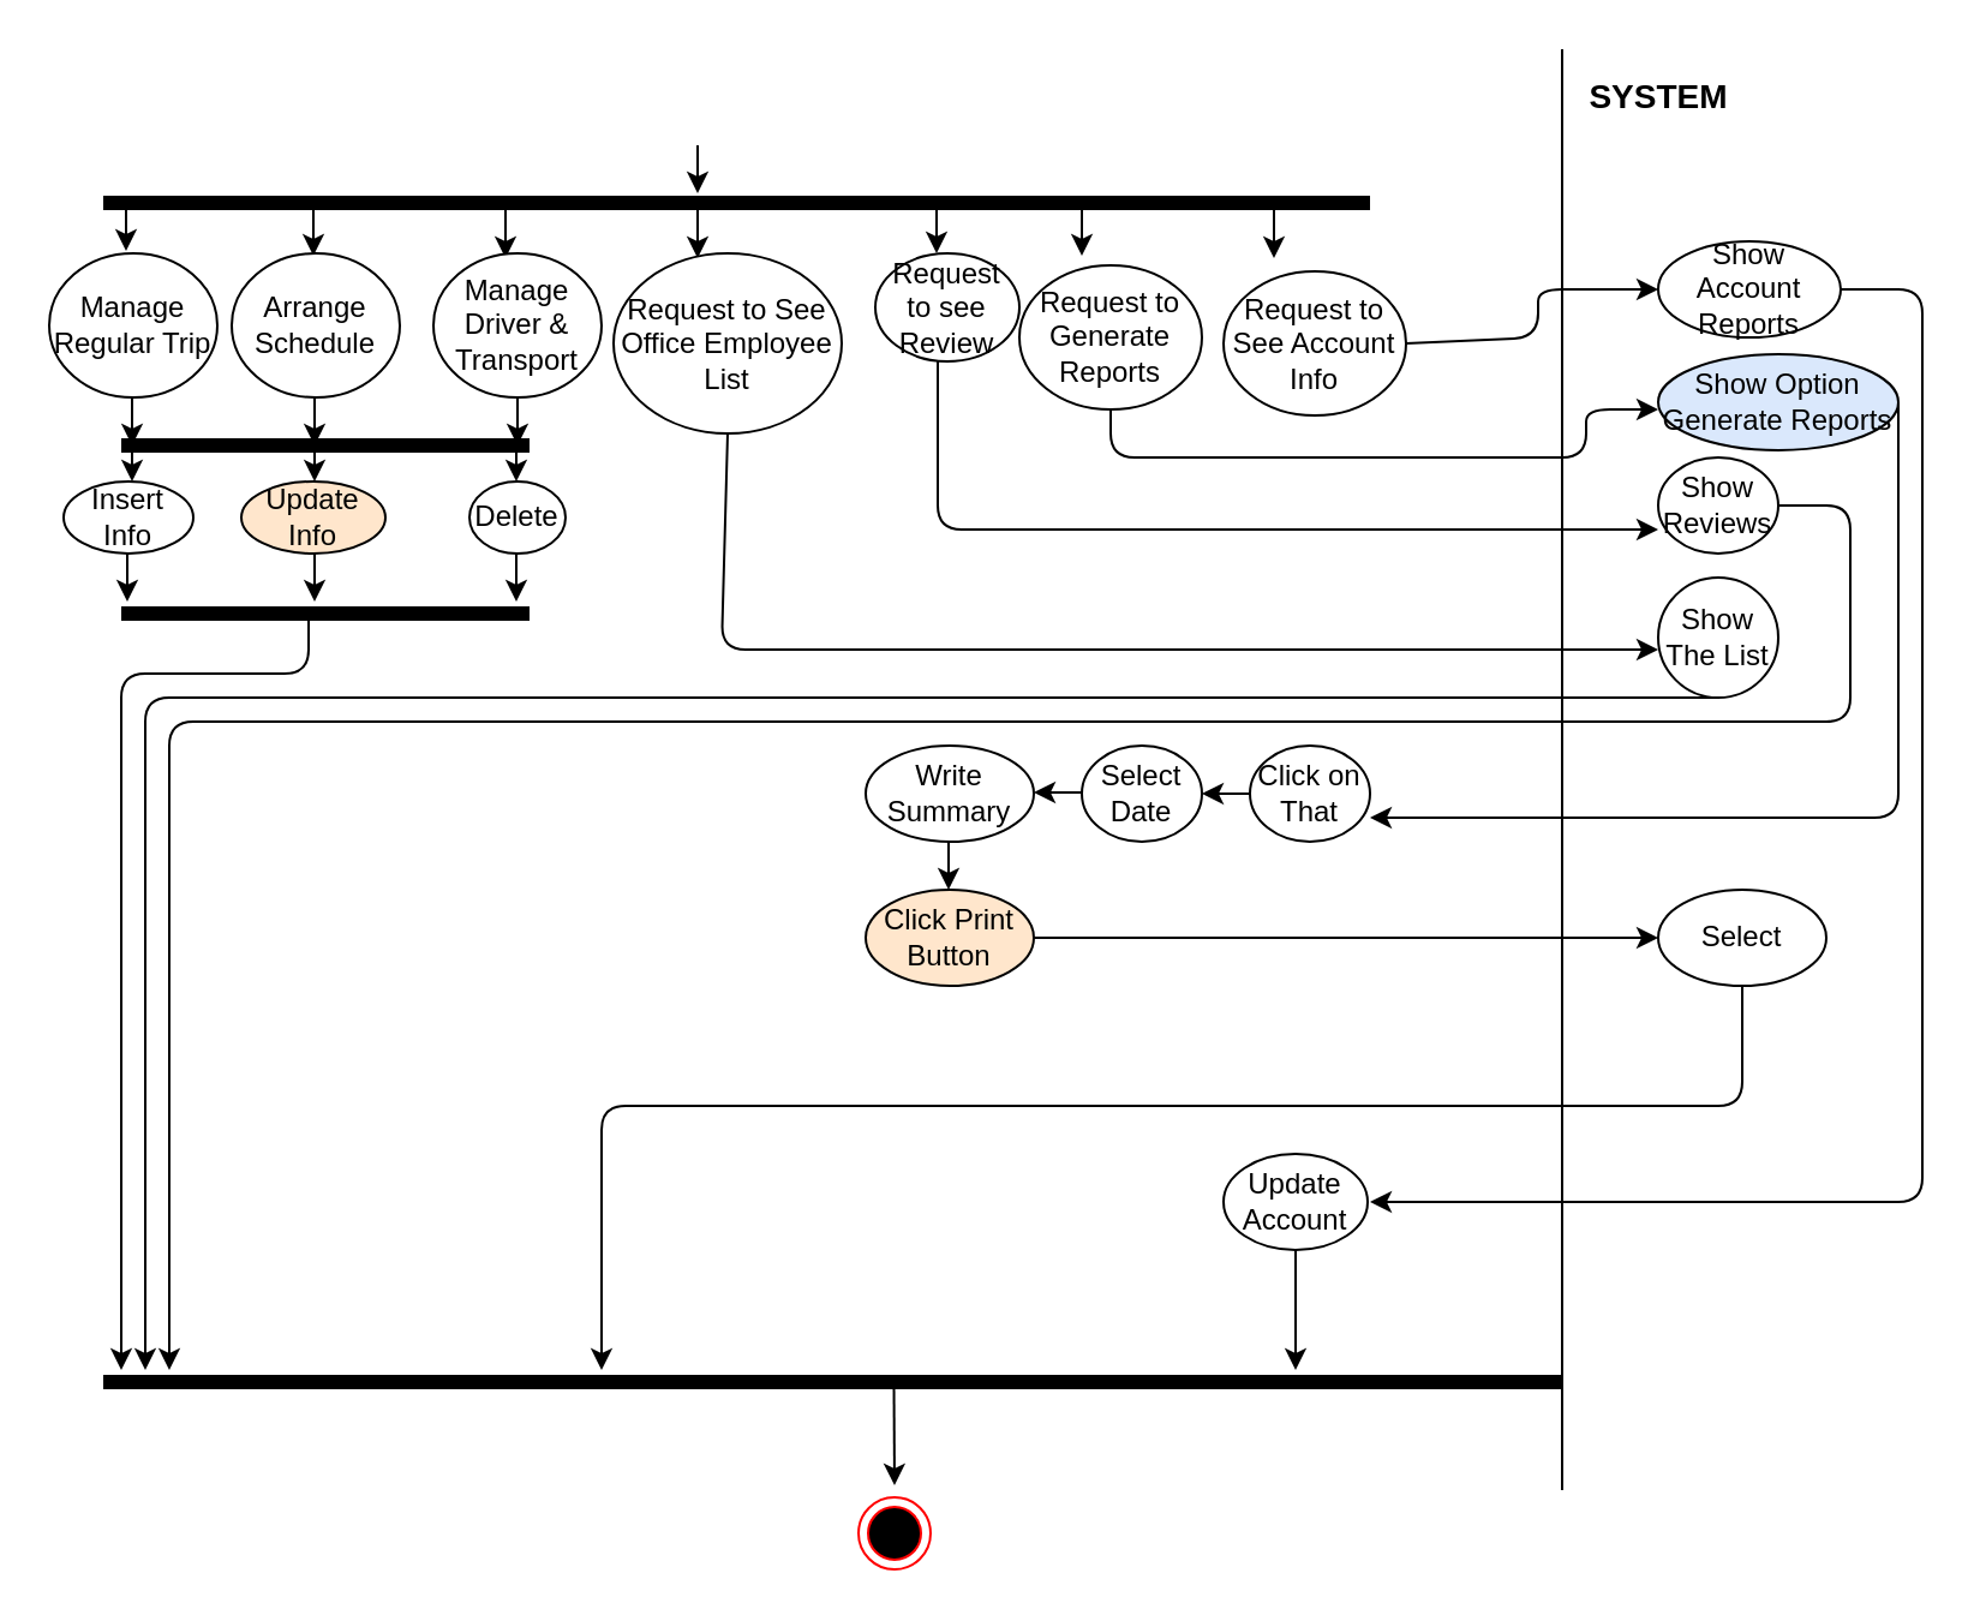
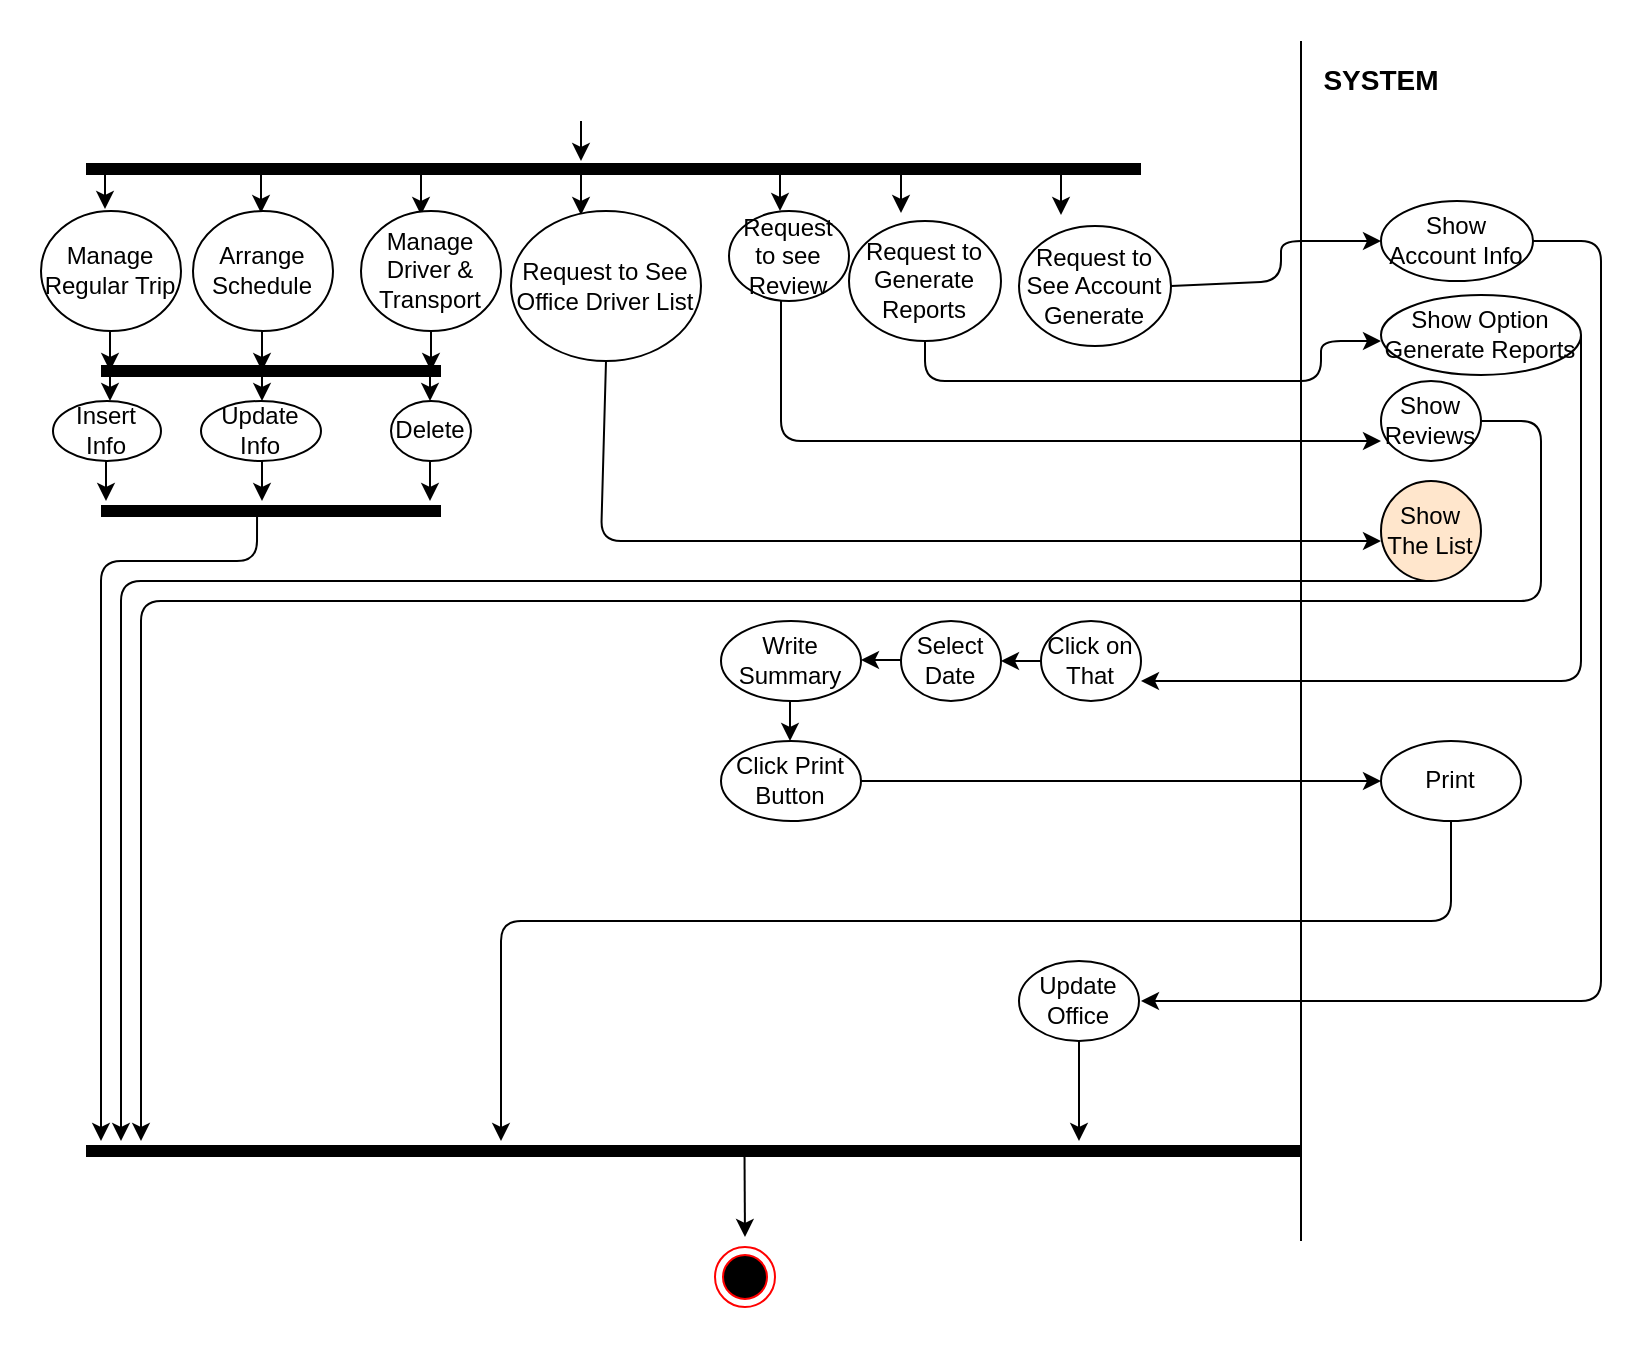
  <mxCell id="0" />
  <mxCell id="1" parent="0" />
  <mxCell id="2" value="&lt;b&gt;&lt;font style=&quot;font-size: 14px&quot;&gt;SYSTEM&lt;/font&gt;&lt;/b&gt;" style="text;html=1;align=center;verticalAlign=middle;resizable=0;points=[];autosize=1;strokeColor=none;" vertex="1" parent="1"><mxGeometry x="655" y="30" width="70" height="20" as="geometry" /></mxCell>
  <mxCell id="3" value="" style="shape=line;html=1;strokeWidth=6;" vertex="1" parent="1"><mxGeometry x="42.5" y="570" width="607.5" height="10" as="geometry" /></mxCell>
  <mxCell id="4" value="" style="endArrow=classic;html=1;" edge="1" parent="1"><mxGeometry width="50" height="50" relative="1" as="geometry"><mxPoint x="290" y="60" as="sourcePoint" /><mxPoint x="290" y="80" as="targetPoint" /></mxGeometry></mxCell>
  <mxCell id="5" value="" style="endArrow=classic;html=1;" edge="1" parent="1"><mxGeometry width="50" height="50" relative="1" as="geometry"><mxPoint x="52" y="84" as="sourcePoint" /><mxPoint x="52" y="104" as="targetPoint" /></mxGeometry></mxCell>
  <mxCell id="6" value="" style="endArrow=classic;html=1;" edge="1" parent="1"><mxGeometry width="50" height="50" relative="1" as="geometry"><mxPoint x="130" y="86" as="sourcePoint" /><mxPoint x="130" y="106" as="targetPoint" /></mxGeometry></mxCell>
  <mxCell id="7" value="" style="endArrow=classic;html=1;" edge="1" parent="1"><mxGeometry width="50" height="50" relative="1" as="geometry"><mxPoint x="210" y="87" as="sourcePoint" /><mxPoint x="210" y="107" as="targetPoint" /></mxGeometry></mxCell>
  <mxCell id="8" value="" style="endArrow=classic;html=1;" edge="1" parent="1"><mxGeometry width="50" height="50" relative="1" as="geometry"><mxPoint x="290" y="87" as="sourcePoint" /><mxPoint x="290" y="107" as="targetPoint" /></mxGeometry></mxCell>
  <mxCell id="9" value="" style="endArrow=classic;html=1;" edge="1" parent="1"><mxGeometry width="50" height="50" relative="1" as="geometry"><mxPoint x="389.5" y="85" as="sourcePoint" /><mxPoint x="389.5" y="105" as="targetPoint" /></mxGeometry></mxCell>
  <mxCell id="10" value="" style="endArrow=classic;html=1;" edge="1" parent="1"><mxGeometry width="50" height="50" relative="1" as="geometry"><mxPoint x="450" y="86" as="sourcePoint" /><mxPoint x="450" y="106" as="targetPoint" /></mxGeometry></mxCell>
  <mxCell id="11" value="" style="endArrow=classic;html=1;" edge="1" parent="1"><mxGeometry width="50" height="50" relative="1" as="geometry"><mxPoint x="530" y="87" as="sourcePoint" /><mxPoint x="530" y="107" as="targetPoint" /></mxGeometry></mxCell>
  <mxCell id="12" value="Manage Regular Trip" style="ellipse;whiteSpace=wrap;html=1;strokeColor=#000000;" vertex="1" parent="1"><mxGeometry x="20" y="105" width="70" height="60" as="geometry" /></mxCell>
  <mxCell id="13" value="Arrange Schedule" style="ellipse;whiteSpace=wrap;html=1;strokeColor=#000000;" vertex="1" parent="1"><mxGeometry x="96" y="105" width="70" height="60" as="geometry" /></mxCell>
  <mxCell id="14" value="Manage Driver &amp;amp; Transport" style="ellipse;whiteSpace=wrap;html=1;strokeColor=#000000;" vertex="1" parent="1"><mxGeometry x="180" y="105" width="70" height="60" as="geometry" /></mxCell>
- <mxCell id="15" value="Request to See Office Employee List" style="ellipse;whiteSpace=wrap;html=1;strokeColor=#000000;" vertex="1" parent="1"><mxGeometry x="255" y="105" width="95" height="75" as="geometry" /></mxCell>
+ <mxCell id="15" value="Request to See Office Driver List" style="ellipse;whiteSpace=wrap;html=1;strokeColor=#000000;" vertex="1" parent="1"><mxGeometry x="255" y="105" width="95" height="75" as="geometry" /></mxCell>
  <mxCell id="16" value="" style="endArrow=classic;html=1;" edge="1" parent="1"><mxGeometry width="50" height="50" relative="1" as="geometry"><mxPoint x="215" y="165" as="sourcePoint" /><mxPoint x="215" y="185" as="targetPoint" /></mxGeometry></mxCell>
  <mxCell id="17" value="" style="endArrow=classic;html=1;" edge="1" parent="1"><mxGeometry width="50" height="50" relative="1" as="geometry"><mxPoint x="130.5" y="165" as="sourcePoint" /><mxPoint x="130.5" y="185" as="targetPoint" /></mxGeometry></mxCell>
  <mxCell id="18" value="" style="endArrow=classic;html=1;" edge="1" parent="1"><mxGeometry width="50" height="50" relative="1" as="geometry"><mxPoint x="54.5" y="165" as="sourcePoint" /><mxPoint x="54.5" y="185" as="targetPoint" /></mxGeometry></mxCell>
  <mxCell id="19" value="" style="shape=line;html=1;strokeWidth=6;" vertex="1" parent="1"><mxGeometry x="50" y="180" width="170" height="10" as="geometry" /></mxCell>
  <mxCell id="20" value="" style="endArrow=classic;html=1;" edge="1" parent="1"><mxGeometry width="50" height="50" relative="1" as="geometry"><mxPoint x="214.5" y="180" as="sourcePoint" /><mxPoint x="214.5" y="200" as="targetPoint" /></mxGeometry></mxCell>
  <mxCell id="21" value="" style="endArrow=classic;html=1;" edge="1" parent="1"><mxGeometry width="50" height="50" relative="1" as="geometry"><mxPoint x="130.5" y="180" as="sourcePoint" /><mxPoint x="130.5" y="200" as="targetPoint" /></mxGeometry></mxCell>
  <mxCell id="22" value="" style="endArrow=classic;html=1;" edge="1" parent="1"><mxGeometry width="50" height="50" relative="1" as="geometry"><mxPoint x="54.5" y="180" as="sourcePoint" /><mxPoint x="54.5" y="200" as="targetPoint" /></mxGeometry></mxCell>
  <mxCell id="23" value="Insert Info" style="ellipse;whiteSpace=wrap;html=1;strokeColor=#000000;" vertex="1" parent="1"><mxGeometry x="26" y="200" width="54" height="30" as="geometry" /></mxCell>
- <mxCell id="24" value="Update Info" style="ellipse;whiteSpace=wrap;html=1;strokeColor=#000000;fillColor=#ffe6cc;" vertex="1" parent="1"><mxGeometry x="100" y="200" width="60" height="30" as="geometry" /></mxCell>
+ <mxCell id="24" value="Update Info" style="ellipse;whiteSpace=wrap;html=1;strokeColor=#000000;" vertex="1" parent="1"><mxGeometry x="100" y="200" width="60" height="30" as="geometry" /></mxCell>
  <mxCell id="25" value="Delete" style="ellipse;whiteSpace=wrap;html=1;strokeColor=#000000;" vertex="1" parent="1"><mxGeometry x="195" y="200" width="40" height="30" as="geometry" /></mxCell>
  <mxCell id="26" value="" style="endArrow=classic;html=1;" edge="1" parent="1"><mxGeometry width="50" height="50" relative="1" as="geometry"><mxPoint x="214.5" y="230" as="sourcePoint" /><mxPoint x="214.5" y="250" as="targetPoint" /></mxGeometry></mxCell>
  <mxCell id="27" value="" style="endArrow=classic;html=1;" edge="1" parent="1"><mxGeometry width="50" height="50" relative="1" as="geometry"><mxPoint x="130.5" y="230" as="sourcePoint" /><mxPoint x="130.5" y="250" as="targetPoint" /></mxGeometry></mxCell>
  <mxCell id="28" value="" style="endArrow=classic;html=1;" edge="1" parent="1"><mxGeometry width="50" height="50" relative="1" as="geometry"><mxPoint x="52.5" y="230" as="sourcePoint" /><mxPoint x="52.5" y="250" as="targetPoint" /></mxGeometry></mxCell>
  <mxCell id="29" value="" style="shape=line;html=1;strokeWidth=6;" vertex="1" parent="1"><mxGeometry x="50" y="250" width="170" height="10" as="geometry" /></mxCell>
  <mxCell id="30" value="" style="endArrow=classic;html=1;exitX=0.459;exitY=0.34;exitDx=0;exitDy=0;exitPerimeter=0;" edge="1" parent="1" source="29"><mxGeometry width="50" height="50" relative="1" as="geometry"><mxPoint x="280" y="330" as="sourcePoint" /><mxPoint x="50" y="570" as="targetPoint" /><Array as="points"><mxPoint x="128" y="280" /><mxPoint x="50" y="280" /></Array></mxGeometry></mxCell>
  <mxCell id="31" value="" style="endArrow=classic;html=1;exitX=0.5;exitY=1;exitDx=0;exitDy=0;" edge="1" parent="1" source="15"><mxGeometry width="50" height="50" relative="1" as="geometry"><mxPoint x="280" y="40" as="sourcePoint" /><mxPoint x="690" y="270" as="targetPoint" /><Array as="points"><mxPoint x="300" y="270" /></Array></mxGeometry></mxCell>
- <mxCell id="32" value="Show The List" style="ellipse;whiteSpace=wrap;html=1;strokeColor=#000000;" vertex="1" parent="1"><mxGeometry x="690" y="240" width="50" height="50" as="geometry" /></mxCell>
+ <mxCell id="32" value="Show The List" style="ellipse;whiteSpace=wrap;html=1;strokeColor=#000000;fillColor=#ffe6cc;" vertex="1" parent="1"><mxGeometry x="690" y="240" width="50" height="50" as="geometry" /></mxCell>
  <mxCell id="33" value="" style="endArrow=classic;html=1;exitX=0.5;exitY=1;exitDx=0;exitDy=0;" edge="1" parent="1" source="32"><mxGeometry width="50" height="50" relative="1" as="geometry"><mxPoint x="280" y="340" as="sourcePoint" /><mxPoint x="60" y="570" as="targetPoint" /><Array as="points"><mxPoint x="60" y="290" /></Array></mxGeometry></mxCell>
  <mxCell id="34" value="Request to see Review" style="ellipse;whiteSpace=wrap;html=1;strokeColor=#000000;" vertex="1" parent="1"><mxGeometry x="364" y="105" width="60" height="45" as="geometry" /></mxCell>
  <mxCell id="35" value="" style="endArrow=classic;html=1;" edge="1" parent="1"><mxGeometry width="50" height="50" relative="1" as="geometry"><mxPoint x="390" y="150" as="sourcePoint" /><mxPoint x="690" y="220" as="targetPoint" /><Array as="points"><mxPoint x="390" y="220" /></Array></mxGeometry></mxCell>
  <mxCell id="36" value="Show Reviews" style="ellipse;whiteSpace=wrap;html=1;strokeColor=#000000;" vertex="1" parent="1"><mxGeometry x="690" y="190" width="50" height="40" as="geometry" /></mxCell>
  <mxCell id="37" value="" style="endArrow=classic;html=1;exitX=1;exitY=0.5;exitDx=0;exitDy=0;" edge="1" parent="1" source="36"><mxGeometry width="50" height="50" relative="1" as="geometry"><mxPoint x="280" y="290" as="sourcePoint" /><mxPoint x="70" y="570" as="targetPoint" /><Array as="points"><mxPoint x="770" y="210" /><mxPoint x="770" y="300" /><mxPoint x="70" y="300" /></Array></mxGeometry></mxCell>
  <mxCell id="38" value="Request to Generate Reports" style="ellipse;whiteSpace=wrap;html=1;strokeColor=#000000;" vertex="1" parent="1"><mxGeometry x="424" y="110" width="76" height="60" as="geometry" /></mxCell>
- <mxCell id="39" value="Show Option Generate Reports" style="ellipse;whiteSpace=wrap;html=1;strokeColor=#000000;fillColor=#dae8fc;" vertex="1" parent="1"><mxGeometry x="690" y="147" width="100" height="40" as="geometry" /></mxCell>
+ <mxCell id="39" value="Show Option Generate Reports" style="ellipse;whiteSpace=wrap;html=1;strokeColor=#000000;" vertex="1" parent="1"><mxGeometry x="690" y="147" width="100" height="40" as="geometry" /></mxCell>
  <mxCell id="40" value="" style="endArrow=classic;html=1;exitX=1;exitY=0.5;exitDx=0;exitDy=0;" edge="1" parent="1" source="39"><mxGeometry width="50" height="50" relative="1" as="geometry"><mxPoint x="720" y="290" as="sourcePoint" /><mxPoint x="570" y="340" as="targetPoint" /><Array as="points"><mxPoint x="790" y="340" /></Array></mxGeometry></mxCell>
  <mxCell id="41" value="Click on That" style="ellipse;whiteSpace=wrap;html=1;strokeColor=#000000;" vertex="1" parent="1"><mxGeometry x="520" y="310" width="50" height="40" as="geometry" /></mxCell>
  <mxCell id="42" value="" style="endArrow=classic;html=1;exitX=0;exitY=0.5;exitDx=0;exitDy=0;" edge="1" parent="1" source="41"><mxGeometry width="50" height="50" relative="1" as="geometry"><mxPoint x="720" y="290" as="sourcePoint" /><mxPoint x="500" y="330" as="targetPoint" /></mxGeometry></mxCell>
  <mxCell id="43" value="Select Date" style="ellipse;whiteSpace=wrap;html=1;strokeColor=#000000;" vertex="1" parent="1"><mxGeometry x="450" y="310" width="50" height="40" as="geometry" /></mxCell>
  <mxCell id="44" value="" style="endArrow=classic;html=1;exitX=0;exitY=0.5;exitDx=0;exitDy=0;" edge="1" parent="1"><mxGeometry width="50" height="50" relative="1" as="geometry"><mxPoint x="450" y="329.5" as="sourcePoint" /><mxPoint x="430" y="329.5" as="targetPoint" /></mxGeometry></mxCell>
  <mxCell id="45" value="Write Summary" style="ellipse;whiteSpace=wrap;html=1;strokeColor=#000000;" vertex="1" parent="1"><mxGeometry x="360" y="310" width="70" height="40" as="geometry" /></mxCell>
  <mxCell id="46" value="" style="endArrow=classic;html=1;" edge="1" parent="1"><mxGeometry width="50" height="50" relative="1" as="geometry"><mxPoint x="394.5" y="350" as="sourcePoint" /><mxPoint x="394.5" y="370" as="targetPoint" /></mxGeometry></mxCell>
- <mxCell id="47" value="Click Print Button" style="ellipse;whiteSpace=wrap;html=1;strokeColor=#000000;fillColor=#ffe6cc;" vertex="1" parent="1"><mxGeometry x="360" y="370" width="70" height="40" as="geometry" /></mxCell>
+ <mxCell id="47" value="Click Print Button" style="ellipse;whiteSpace=wrap;html=1;strokeColor=#000000;" vertex="1" parent="1"><mxGeometry x="360" y="370" width="70" height="40" as="geometry" /></mxCell>
  <mxCell id="48" value="" style="endArrow=classic;html=1;exitX=1;exitY=0.5;exitDx=0;exitDy=0;" edge="1" parent="1" source="47"><mxGeometry width="50" height="50" relative="1" as="geometry"><mxPoint x="390" y="290" as="sourcePoint" /><mxPoint x="690" y="390" as="targetPoint" /></mxGeometry></mxCell>
- <mxCell id="49" value="Select" style="ellipse;whiteSpace=wrap;html=1;strokeColor=#000000;" vertex="1" parent="1"><mxGeometry x="690" y="370" width="70" height="40" as="geometry" /></mxCell>
+ <mxCell id="49" value="Print" style="ellipse;whiteSpace=wrap;html=1;strokeColor=#000000;" vertex="1" parent="1"><mxGeometry x="690" y="370" width="70" height="40" as="geometry" /></mxCell>
  <mxCell id="50" value="" style="endArrow=classic;html=1;exitX=0.5;exitY=1;exitDx=0;exitDy=0;" edge="1" parent="1" source="49"><mxGeometry width="50" height="50" relative="1" as="geometry"><mxPoint x="390" y="400" as="sourcePoint" /><mxPoint x="250" y="570" as="targetPoint" /><Array as="points"><mxPoint x="725" y="460" /><mxPoint x="250" y="460" /></Array></mxGeometry></mxCell>
- <mxCell id="51" value="Request to See Account Info" style="ellipse;whiteSpace=wrap;html=1;strokeColor=#000000;" vertex="1" parent="1"><mxGeometry x="509" y="112.5" width="76" height="60" as="geometry" /></mxCell>
+ <mxCell id="51" value="Request to See Account Generate" style="ellipse;whiteSpace=wrap;html=1;strokeColor=#000000;" vertex="1" parent="1"><mxGeometry x="509" y="112.5" width="76" height="60" as="geometry" /></mxCell>
  <mxCell id="52" value="" style="endArrow=classic;html=1;exitX=0.5;exitY=1;exitDx=0;exitDy=0;" edge="1" parent="1" source="38"><mxGeometry width="50" height="50" relative="1" as="geometry"><mxPoint x="390" y="170" as="sourcePoint" /><mxPoint x="690" y="170" as="targetPoint" /><Array as="points"><mxPoint x="462" y="190" /><mxPoint x="660" y="190" /><mxPoint x="660" y="170" /></Array></mxGeometry></mxCell>
  <mxCell id="53" value="" style="endArrow=classic;html=1;exitX=1;exitY=0.5;exitDx=0;exitDy=0;" edge="1" parent="1" source="51"><mxGeometry width="50" height="50" relative="1" as="geometry"><mxPoint x="390" y="170" as="sourcePoint" /><mxPoint x="690" y="120" as="targetPoint" /><Array as="points"><mxPoint x="640" y="140" /><mxPoint x="640" y="120" /></Array></mxGeometry></mxCell>
- <mxCell id="54" value="Show Account Reports" style="ellipse;whiteSpace=wrap;html=1;strokeColor=#000000;" vertex="1" parent="1"><mxGeometry x="690" y="100" width="76" height="40" as="geometry" /></mxCell>
+ <mxCell id="54" value="Show Account Info" style="ellipse;whiteSpace=wrap;html=1;strokeColor=#000000;" vertex="1" parent="1"><mxGeometry x="690" y="100" width="76" height="40" as="geometry" /></mxCell>
  <mxCell id="55" value="" style="endArrow=classic;html=1;exitX=1;exitY=0.5;exitDx=0;exitDy=0;" edge="1" parent="1" source="54"><mxGeometry width="50" height="50" relative="1" as="geometry"><mxPoint x="390" y="280" as="sourcePoint" /><mxPoint x="570" y="500" as="targetPoint" /><Array as="points"><mxPoint x="800" y="120" /><mxPoint x="800" y="500" /></Array></mxGeometry></mxCell>
- <mxCell id="56" value="Update Account" style="ellipse;whiteSpace=wrap;html=1;strokeColor=#000000;" vertex="1" parent="1"><mxGeometry x="509" y="480" width="60" height="40" as="geometry" /></mxCell>
+ <mxCell id="56" value="Update Office" style="ellipse;whiteSpace=wrap;html=1;strokeColor=#000000;" vertex="1" parent="1"><mxGeometry x="509" y="480" width="60" height="40" as="geometry" /></mxCell>
  <mxCell id="57" value="" style="endArrow=classic;html=1;exitX=0.5;exitY=1;exitDx=0;exitDy=0;" edge="1" parent="1" source="56"><mxGeometry width="50" height="50" relative="1" as="geometry"><mxPoint x="390" y="730" as="sourcePoint" /><mxPoint x="539" y="570" as="targetPoint" /></mxGeometry></mxCell>
  <mxCell id="58" value="" style="shape=line;html=1;strokeWidth=6;" vertex="1" parent="1"><mxGeometry x="42.5" y="79" width="527.5" height="10" as="geometry" /></mxCell>
  <mxCell id="59" value="" style="endArrow=none;html=1;" edge="1" parent="1"><mxGeometry width="50" height="50" relative="1" as="geometry"><mxPoint x="650" y="620" as="sourcePoint" /><mxPoint x="650" y="20" as="targetPoint" /></mxGeometry></mxCell>
  <mxCell id="60" value="" style="endArrow=classic;html=1;exitX=0.542;exitY=0.986;exitDx=0;exitDy=0;exitPerimeter=0;" edge="1" parent="1"><mxGeometry width="50" height="50" relative="1" as="geometry"><mxPoint x="371.765" y="577.86" as="sourcePoint" /><mxPoint x="372" y="618" as="targetPoint" /></mxGeometry></mxCell>
  <mxCell id="61" value="" style="ellipse;html=1;shape=endState;fillColor=#000000;strokeColor=#ff0000;" vertex="1" parent="1"><mxGeometry x="357" y="623" width="30" height="30" as="geometry" /></mxCell>
